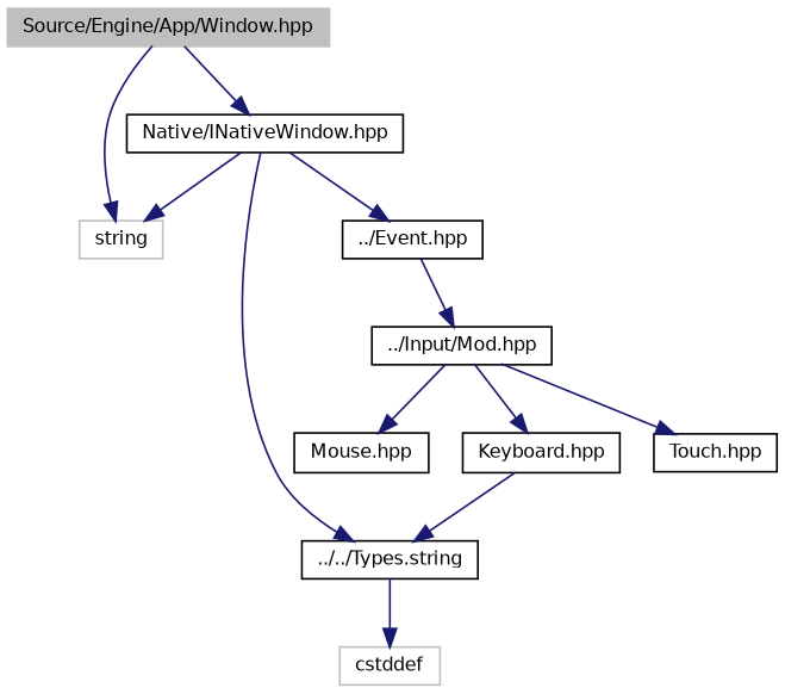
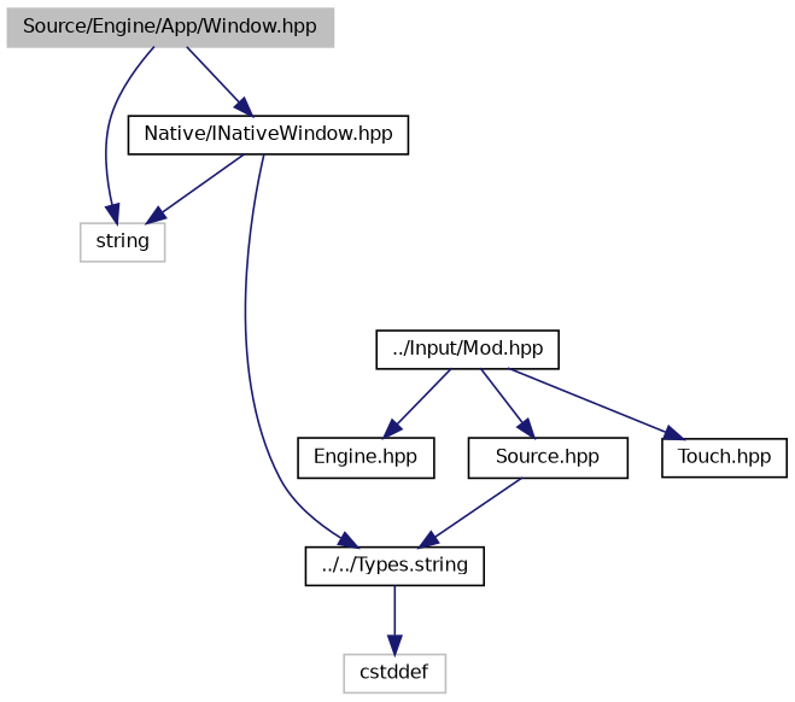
  digraph {
    node [color=black fillcolor=white fontname=Helvetica fontsize=10 shape=record style=filled]
    edge [color=midnightblue fontname=Helvetica fontsize=10 labelfontname=Helvetica labelfontsize=10 style=solid]
    n1 [color=grey75 fillcolor=grey75 fontcolor=black height=0.2 label="Source/Engine/App/Window.hpp" width=0.4]
    n2 [color=grey75 height=0.2 label=string width=0.4]
    n3 [height=0.2 label="Native/INativeWindow.hpp" width=0.4]
    n4 [height=0.2 label="../../Types.string" width=0.4]
-   n5 [height=0.2 label="../Event.hpp" width=0.4]
    n6 [color=grey75 height=0.2 label=cstddef width=0.4]
    n7 [height=0.2 label="../Input/Mod.hpp" width=0.4]
-   n8 [height=0.2 label="Mouse.hpp" width=0.4]
-   n9 [height=0.2 label="Keyboard.hpp" width=0.4]
+   n8 [height=0.2 label="Engine.hpp" width=0.4]
+   n9 [height=0.2 label="Source.hpp" width=0.4]
    n10 [height=0.2 label="Touch.hpp" width=0.4]
    n1 -> n2
    n1 -> n3
    n3 -> n2
    n3 -> n4
-   n3 -> n5
    n4 -> n6
-   n5 -> n7
    n7 -> n8
    n7 -> n9
    n7 -> n10
    n9 -> n4
  }
